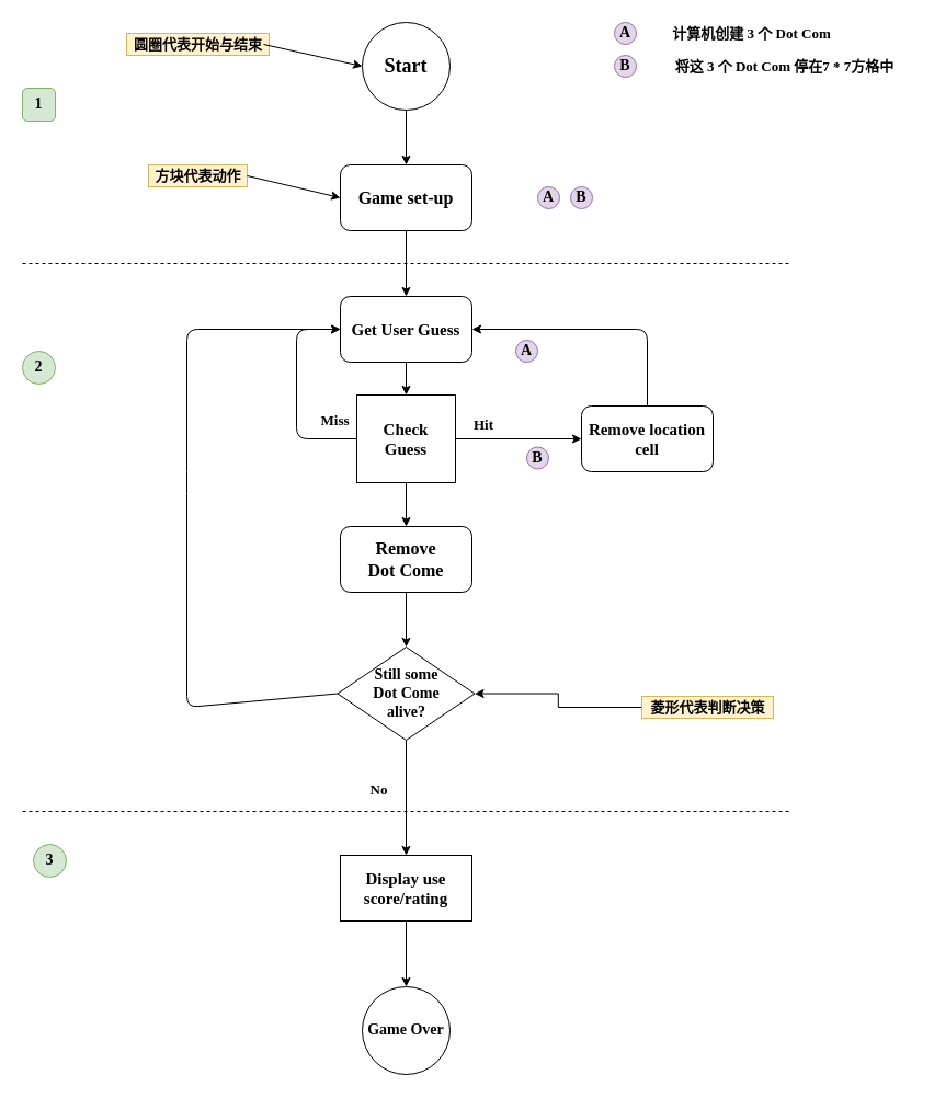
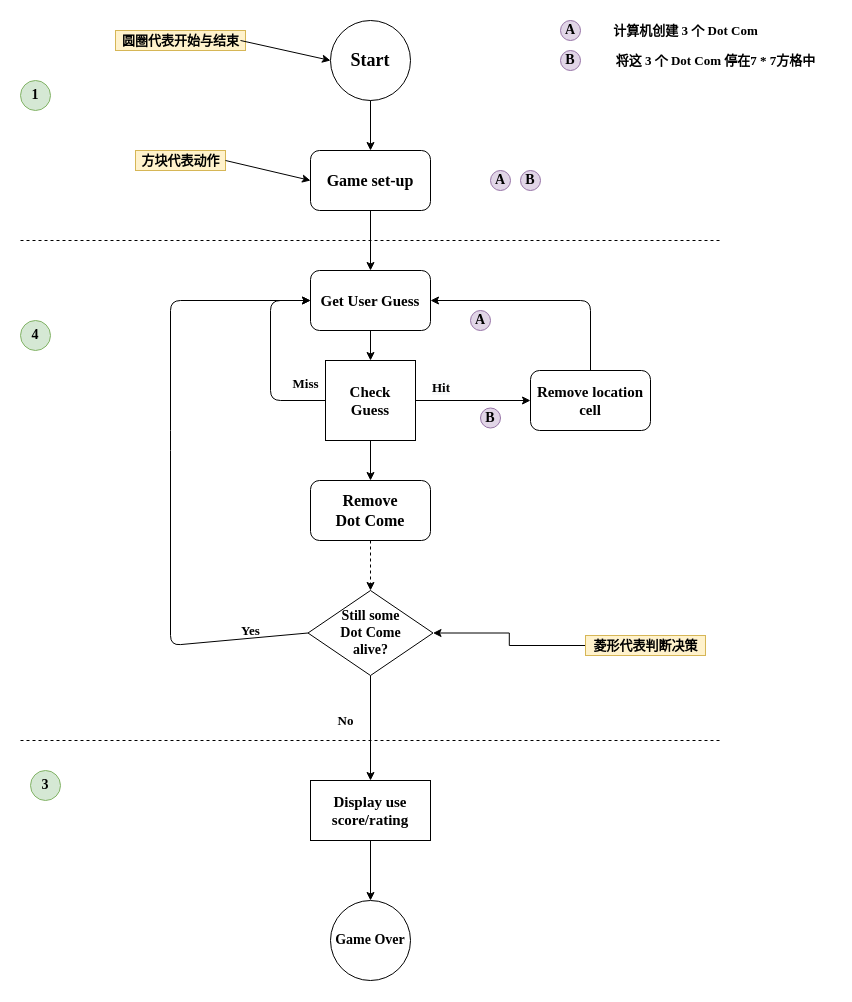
  <mxCell id="0" />
  <mxCell id="1" parent="0" />
  <mxCell id="2" value="&lt;b&gt;&lt;font face=&quot;Comic Sans MS&quot; style=&quot;font-size: 18px&quot;&gt;Start&lt;/font&gt;&lt;/b&gt;" style="ellipse;whiteSpace=wrap;html=1;aspect=fixed;" vertex="1" parent="1"><mxGeometry x="330" y="20" width="80" height="80" as="geometry" /></mxCell>
  <mxCell id="3" value="&lt;b&gt;&lt;font face=&quot;Comic Sans MS&quot; style=&quot;font-size: 16px&quot;&gt;Game set-up&lt;/font&gt;&lt;/b&gt;" style="rounded=1;whiteSpace=wrap;html=1;" vertex="1" parent="1"><mxGeometry x="310" y="150" width="120" height="60" as="geometry" /></mxCell>
  <mxCell id="4" value="" style="endArrow=classic;html=1;" edge="1" parent="1" target="3"><mxGeometry width="50" height="50" relative="1" as="geometry"><mxPoint x="370" y="100" as="sourcePoint" /><mxPoint x="420" y="50" as="targetPoint" /></mxGeometry></mxCell>
  <mxCell id="5" value="&lt;font style=&quot;font-size: 13px&quot; face=&quot;Georgia&quot;&gt;&lt;b&gt;圆圈代表开始与结束&lt;/b&gt;&lt;/font&gt;" style="text;html=1;align=center;verticalAlign=middle;resizable=0;points=[];autosize=1;fillColor=#fff2cc;strokeColor=#d6b656;" vertex="1" parent="1"><mxGeometry x="115" y="30" width="130" height="20" as="geometry" /></mxCell>
  <mxCell id="6" value="" style="endArrow=classic;html=1;entryX=0;entryY=0.5;entryDx=0;entryDy=0;" edge="1" parent="1" target="2"><mxGeometry width="50" height="50" relative="1" as="geometry"><mxPoint x="240" y="40" as="sourcePoint" /><mxPoint x="290" y="-10" as="targetPoint" /></mxGeometry></mxCell>
  <mxCell id="7" value="方块代表动作" style="text;html=1;align=center;verticalAlign=middle;resizable=0;points=[];autosize=1;fillColor=#fff2cc;strokeColor=#d6b656;fontFamily=Georgia;fontStyle=1;fontSize=13;" vertex="1" parent="1"><mxGeometry x="135" y="150" width="90" height="20" as="geometry" /></mxCell>
  <mxCell id="8" value="" style="endArrow=classic;html=1;fontFamily=Georgia;fontSize=13;entryX=0;entryY=0.5;entryDx=0;entryDy=0;" edge="1" parent="1" target="3"><mxGeometry width="50" height="50" relative="1" as="geometry"><mxPoint x="225" y="160" as="sourcePoint" /><mxPoint x="275" y="110" as="targetPoint" /></mxGeometry></mxCell>
  <mxCell id="9" value="" style="endArrow=none;dashed=1;html=1;fontFamily=Georgia;fontSize=13;fontStyle=1" edge="1" parent="1"><mxGeometry width="50" height="50" relative="1" as="geometry"><mxPoint x="20" y="240" as="sourcePoint" /><mxPoint x="720" y="240" as="targetPoint" /></mxGeometry></mxCell>
  <mxCell id="10" value="&lt;font face=&quot;Comic Sans MS&quot; size=&quot;1&quot;&gt;&lt;b style=&quot;font-size: 15px&quot;&gt;Get User Guess&lt;/b&gt;&lt;/font&gt;" style="rounded=1;whiteSpace=wrap;html=1;fontFamily=Georgia;fontSize=13;" vertex="1" parent="1"><mxGeometry x="310" y="270" width="120" height="60" as="geometry" /></mxCell>
  <mxCell id="11" value="" style="endArrow=classic;html=1;fontFamily=Georgia;fontSize=13;exitX=0.5;exitY=1;exitDx=0;exitDy=0;entryX=0.5;entryY=0;entryDx=0;entryDy=0;" edge="1" parent="1" source="3" target="10"><mxGeometry width="50" height="50" relative="1" as="geometry"><mxPoint x="390" y="340" as="sourcePoint" /><mxPoint x="440" y="290" as="targetPoint" /></mxGeometry></mxCell>
  <mxCell id="12" value="" style="edgeStyle=orthogonalEdgeStyle;rounded=0;orthogonalLoop=1;jettySize=auto;html=1;fontFamily=Georgia;fontSize=13;" edge="1" parent="1" source="13" target="31"><mxGeometry relative="1" as="geometry" /></mxCell>
  <mxCell id="13" value="&lt;font face=&quot;Comic Sans MS&quot; style=&quot;font-size: 15px&quot;&gt;&lt;b&gt;Check&lt;br&gt;Guess&lt;/b&gt;&lt;/font&gt;" style="whiteSpace=wrap;html=1;fontFamily=Georgia;fontSize=13;rounded=0;" vertex="1" parent="1"><mxGeometry x="325" y="360" width="90" height="80" as="geometry" /></mxCell>
  <mxCell id="14" value="" style="endArrow=classic;html=1;fontFamily=Georgia;fontSize=13;exitX=0.5;exitY=1;exitDx=0;exitDy=0;entryX=0.5;entryY=0;entryDx=0;entryDy=0;" edge="1" parent="1" source="10" target="13"><mxGeometry width="50" height="50" relative="1" as="geometry"><mxPoint x="390" y="490" as="sourcePoint" /><mxPoint x="440" y="440" as="targetPoint" /></mxGeometry></mxCell>
  <mxCell id="15" value="&lt;font face=&quot;Comic Sans MS&quot; size=&quot;1&quot;&gt;&lt;b style=&quot;font-size: 14px&quot;&gt;A&lt;/b&gt;&lt;/font&gt;" style="ellipse;whiteSpace=wrap;html=1;aspect=fixed;fontFamily=Georgia;fontSize=13;fillColor=#e1d5e7;strokeColor=#9673a6;" vertex="1" parent="1"><mxGeometry x="490" y="170" width="20" height="20" as="geometry" /></mxCell>
  <mxCell id="16" value="&lt;font face=&quot;Comic Sans MS&quot; size=&quot;1&quot;&gt;&lt;b style=&quot;font-size: 14px&quot;&gt;B&lt;/b&gt;&lt;/font&gt;" style="ellipse;whiteSpace=wrap;html=1;aspect=fixed;fontFamily=Georgia;fontSize=13;fillColor=#e1d5e7;strokeColor=#9673a6;" vertex="1" parent="1"><mxGeometry x="520" y="170" width="20" height="20" as="geometry" /></mxCell>
  <mxCell id="17" value="&lt;font face=&quot;Comic Sans MS&quot; size=&quot;1&quot;&gt;&lt;b style=&quot;font-size: 14px&quot;&gt;A&lt;/b&gt;&lt;/font&gt;" style="ellipse;whiteSpace=wrap;html=1;aspect=fixed;fontFamily=Georgia;fontSize=13;fillColor=#e1d5e7;strokeColor=#9673a6;" vertex="1" parent="1"><mxGeometry x="560" y="20" width="20" height="20" as="geometry" /></mxCell>
  <mxCell id="18" value="&lt;b&gt;计算机创建 3 个 Dot Com&lt;/b&gt;" style="text;html=1;align=center;verticalAlign=middle;resizable=0;points=[];autosize=1;fontSize=13;fontFamily=Georgia;" vertex="1" parent="1"><mxGeometry x="600" y="20" width="170" height="20" as="geometry" /></mxCell>
  <mxCell id="19" value="&lt;b&gt;将这 3 个 Dot Com 停在7 * 7方格中&lt;/b&gt;" style="text;html=1;align=center;verticalAlign=middle;resizable=0;points=[];autosize=1;fontSize=13;fontFamily=Georgia;" vertex="1" parent="1"><mxGeometry x="600" y="50" width="230" height="20" as="geometry" /></mxCell>
  <mxCell id="20" value="&lt;font face=&quot;Comic Sans MS&quot; size=&quot;1&quot;&gt;&lt;b style=&quot;font-size: 14px&quot;&gt;B&lt;/b&gt;&lt;/font&gt;" style="ellipse;whiteSpace=wrap;html=1;aspect=fixed;fontFamily=Georgia;fontSize=13;fillColor=#e1d5e7;strokeColor=#9673a6;" vertex="1" parent="1"><mxGeometry x="560" y="50" width="20" height="20" as="geometry" /></mxCell>
  <mxCell id="21" value="&lt;font face=&quot;Comic Sans MS&quot; style=&quot;font-size: 15px&quot;&gt;&lt;b&gt;Remove location cell&lt;/b&gt;&lt;/font&gt;" style="rounded=1;whiteSpace=wrap;html=1;fontFamily=Georgia;fontSize=13;" vertex="1" parent="1"><mxGeometry x="530" y="370" width="120" height="60" as="geometry" /></mxCell>
  <mxCell id="22" value="" style="endArrow=classic;html=1;fontFamily=Georgia;fontSize=13;exitX=1;exitY=0.5;exitDx=0;exitDy=0;entryX=0;entryY=0.5;entryDx=0;entryDy=0;" edge="1" parent="1" source="13" target="21"><mxGeometry width="50" height="50" relative="1" as="geometry"><mxPoint x="400" y="590" as="sourcePoint" /><mxPoint x="450" y="540" as="targetPoint" /></mxGeometry></mxCell>
  <mxCell id="23" value="" style="endArrow=classic;html=1;fontFamily=Georgia;fontSize=13;exitX=0.5;exitY=0;exitDx=0;exitDy=0;entryX=1;entryY=0.5;entryDx=0;entryDy=0;" edge="1" parent="1" source="21" target="10"><mxGeometry width="50" height="50" relative="1" as="geometry"><mxPoint x="400" y="590" as="sourcePoint" /><mxPoint x="450" y="540" as="targetPoint" /><Array as="points"><mxPoint x="590" y="300" /></Array></mxGeometry></mxCell>
  <mxCell id="24" value="&lt;font face=&quot;Comic Sans MS&quot; size=&quot;1&quot;&gt;&lt;b style=&quot;font-size: 14px&quot;&gt;A&lt;/b&gt;&lt;/font&gt;" style="ellipse;whiteSpace=wrap;html=1;aspect=fixed;fontFamily=Georgia;fontSize=13;fillColor=#e1d5e7;strokeColor=#9673a6;" vertex="1" parent="1"><mxGeometry x="470" y="310" width="20" height="20" as="geometry" /></mxCell>
- <mxCell id="25" value="&lt;font face=&quot;Comic Sans MS&quot;&gt;&lt;span style=&quot;font-size: 14px&quot;&gt;&lt;b&gt;1&lt;/b&gt;&lt;/span&gt;&lt;/font&gt;" style="whiteSpace=wrap;html=1;aspect=fixed;fontFamily=Georgia;fontSize=13;fillColor=#d5e8d4;strokeColor=#82b366;rounded=1;" vertex="1" parent="1"><mxGeometry x="20" y="80" width="30" height="30" as="geometry" /></mxCell>
- <mxCell id="26" value="&lt;font face=&quot;Comic Sans MS&quot;&gt;&lt;span style=&quot;font-size: 14px&quot;&gt;&lt;b&gt;2&lt;/b&gt;&lt;/span&gt;&lt;/font&gt;" style="ellipse;whiteSpace=wrap;html=1;aspect=fixed;fontFamily=Georgia;fontSize=13;fillColor=#d5e8d4;strokeColor=#82b366;" vertex="1" parent="1"><mxGeometry x="20" y="320" width="30" height="30" as="geometry" /></mxCell>
+ <mxCell id="25" value="&lt;font face=&quot;Comic Sans MS&quot;&gt;&lt;span style=&quot;font-size: 14px&quot;&gt;&lt;b&gt;1&lt;/b&gt;&lt;/span&gt;&lt;/font&gt;" style="ellipse;whiteSpace=wrap;html=1;aspect=fixed;fontFamily=Georgia;fontSize=13;fillColor=#d5e8d4;strokeColor=#82b366;" vertex="1" parent="1"><mxGeometry x="20" y="80" width="30" height="30" as="geometry" /></mxCell>
+ <mxCell id="26" value="&lt;font face=&quot;Comic Sans MS&quot;&gt;&lt;span style=&quot;font-size: 14px&quot;&gt;&lt;b&gt;4&lt;/b&gt;&lt;/span&gt;&lt;/font&gt;" style="ellipse;whiteSpace=wrap;html=1;aspect=fixed;fontFamily=Georgia;fontSize=13;fillColor=#d5e8d4;strokeColor=#82b366;" vertex="1" parent="1"><mxGeometry x="20" y="320" width="30" height="30" as="geometry" /></mxCell>
  <mxCell id="27" value="" style="endArrow=classic;html=1;fontFamily=Georgia;fontSize=13;exitX=0;exitY=0.5;exitDx=0;exitDy=0;entryX=0;entryY=0.5;entryDx=0;entryDy=0;" edge="1" parent="1" source="13" target="10"><mxGeometry width="50" height="50" relative="1" as="geometry"><mxPoint x="400" y="290" as="sourcePoint" /><mxPoint x="450" y="240" as="targetPoint" /><Array as="points"><mxPoint x="270" y="400" /><mxPoint x="270" y="300" /></Array></mxGeometry></mxCell>
  <mxCell id="28" value="&lt;b style=&quot;font-family: &amp;#34;comic sans ms&amp;#34;&quot;&gt;Miss&lt;/b&gt;" style="text;html=1;align=center;verticalAlign=middle;resizable=0;points=[];autosize=1;fontSize=13;fontFamily=Georgia;" vertex="1" parent="1"><mxGeometry x="285" y="372.5" width="40" height="20" as="geometry" /></mxCell>
  <mxCell id="29" value="&lt;b style=&quot;color: rgb(0 , 0 , 0) ; font-family: &amp;#34;comic sans ms&amp;#34; ; font-size: 13px ; font-style: normal ; letter-spacing: normal ; text-align: center ; text-indent: 0px ; text-transform: none ; word-spacing: 0px ; background-color: rgb(248 , 249 , 250)&quot;&gt;Hit&lt;/b&gt;" style="text;whiteSpace=wrap;html=1;fontSize=13;fontFamily=Georgia;" vertex="1" parent="1"><mxGeometry x="430" y="372.5" width="30" height="35" as="geometry" /></mxCell>
- <mxCell id="30" value="" style="edgeStyle=orthogonalEdgeStyle;rounded=0;orthogonalLoop=1;jettySize=auto;html=1;fontFamily=Georgia;fontSize=13;" edge="1" parent="1" source="31" target="33"><mxGeometry relative="1" as="geometry" /></mxCell>
+ <mxCell id="30" value="" style="edgeStyle=orthogonalEdgeStyle;rounded=0;orthogonalLoop=1;jettySize=auto;html=1;fontFamily=Georgia;fontSize=13;dashed=1;" edge="1" parent="1" source="31" target="33"><mxGeometry relative="1" as="geometry" /></mxCell>
  <mxCell id="31" value="&lt;font face=&quot;Comic Sans MS&quot; style=&quot;font-size: 16px&quot;&gt;&lt;b&gt;Remove&lt;br&gt;Dot Come&lt;/b&gt;&lt;/font&gt;" style="rounded=1;whiteSpace=wrap;html=1;fontFamily=Georgia;fontSize=13;" vertex="1" parent="1"><mxGeometry x="310" y="480" width="120" height="60" as="geometry" /></mxCell>
  <mxCell id="32" value="" style="edgeStyle=orthogonalEdgeStyle;rounded=0;orthogonalLoop=1;jettySize=auto;html=1;fontFamily=Georgia;fontSize=13;" edge="1" parent="1" source="33" target="39"><mxGeometry relative="1" as="geometry" /></mxCell>
  <mxCell id="33" value="&lt;font face=&quot;Comic Sans MS&quot; style=&quot;font-size: 14px&quot;&gt;&lt;b&gt;Still some&lt;br&gt;Dot Come&lt;br&gt;alive?&lt;/b&gt;&lt;/font&gt;" style="rhombus;whiteSpace=wrap;html=1;fontFamily=Georgia;fontSize=13;" vertex="1" parent="1"><mxGeometry x="307.5" y="590" width="125" height="85" as="geometry" /></mxCell>
  <mxCell id="34" value="" style="edgeStyle=orthogonalEdgeStyle;rounded=0;orthogonalLoop=1;jettySize=auto;html=1;fontFamily=Georgia;fontSize=13;entryX=1;entryY=0.5;entryDx=0;entryDy=0;" edge="1" parent="1" source="35" target="33"><mxGeometry relative="1" as="geometry"><mxPoint x="505" y="645" as="targetPoint" /></mxGeometry></mxCell>
  <mxCell id="35" value="&lt;font face=&quot;Georgia&quot;&gt;&lt;span style=&quot;font-size: 13px&quot;&gt;&lt;b&gt;菱形代表判断决策&lt;/b&gt;&lt;/span&gt;&lt;/font&gt;" style="text;html=1;align=center;verticalAlign=middle;resizable=0;points=[];autosize=1;fillColor=#fff2cc;strokeColor=#d6b656;" vertex="1" parent="1"><mxGeometry x="585" y="635" width="120" height="20" as="geometry" /></mxCell>
  <mxCell id="36" value="" style="endArrow=classic;html=1;fontFamily=Georgia;fontSize=13;exitX=0;exitY=0.5;exitDx=0;exitDy=0;entryX=0;entryY=0.5;entryDx=0;entryDy=0;" edge="1" parent="1" source="33" target="10"><mxGeometry width="50" height="50" relative="1" as="geometry"><mxPoint x="430" y="580" as="sourcePoint" /><mxPoint x="480" y="530" as="targetPoint" /><Array as="points"><mxPoint x="170" y="645" /><mxPoint x="170" y="440" /><mxPoint x="170" y="300" /></Array></mxGeometry></mxCell>
+ <mxCell id="37" value="&lt;font face=&quot;Comic Sans MS&quot;&gt;&lt;b&gt;Yes&lt;/b&gt;&lt;/font&gt;" style="text;html=1;align=center;verticalAlign=middle;resizable=0;points=[];autosize=1;fontSize=13;fontFamily=Georgia;" vertex="1" parent="1"><mxGeometry x="230" y="620" width="40" height="20" as="geometry" /></mxCell>
  <mxCell id="38" value="" style="edgeStyle=orthogonalEdgeStyle;rounded=0;orthogonalLoop=1;jettySize=auto;html=1;fontFamily=Georgia;fontSize=13;" edge="1" parent="1" source="39" target="44"><mxGeometry relative="1" as="geometry" /></mxCell>
  <mxCell id="39" value="&lt;font face=&quot;Comic Sans MS&quot; style=&quot;font-size: 15px&quot;&gt;&lt;b&gt;Display use&lt;br&gt;score/rating&lt;/b&gt;&lt;/font&gt;" style="whiteSpace=wrap;html=1;fontFamily=Georgia;fontSize=13;rounded=0;" vertex="1" parent="1"><mxGeometry x="310" y="780" width="120" height="60" as="geometry" /></mxCell>
  <mxCell id="40" value="" style="endArrow=none;dashed=1;html=1;fontFamily=Georgia;fontSize=13;fontStyle=1" edge="1" parent="1"><mxGeometry width="50" height="50" relative="1" as="geometry"><mxPoint x="20" y="740" as="sourcePoint" /><mxPoint x="720" y="740" as="targetPoint" /></mxGeometry></mxCell>
  <mxCell id="41" value="&lt;font face=&quot;Comic Sans MS&quot; size=&quot;1&quot;&gt;&lt;b style=&quot;font-size: 13px&quot;&gt;No&lt;/b&gt;&lt;/font&gt;" style="text;html=1;align=center;verticalAlign=middle;resizable=0;points=[];autosize=1;fontSize=13;fontFamily=Georgia;" vertex="1" parent="1"><mxGeometry x="330" y="710" width="30" height="20" as="geometry" /></mxCell>
  <mxCell id="42" value="&lt;font face=&quot;Comic Sans MS&quot; size=&quot;1&quot;&gt;&lt;b style=&quot;font-size: 14px&quot;&gt;B&lt;/b&gt;&lt;/font&gt;" style="ellipse;whiteSpace=wrap;html=1;aspect=fixed;fontFamily=Georgia;fontSize=13;fillColor=#e1d5e7;strokeColor=#9673a6;" vertex="1" parent="1"><mxGeometry x="480" y="407.5" width="20" height="20" as="geometry" /></mxCell>
  <mxCell id="43" value="&lt;font face=&quot;Comic Sans MS&quot;&gt;&lt;span style=&quot;font-size: 14px&quot;&gt;&lt;b&gt;3&lt;/b&gt;&lt;/span&gt;&lt;/font&gt;" style="ellipse;whiteSpace=wrap;html=1;aspect=fixed;fontFamily=Georgia;fontSize=13;fillColor=#d5e8d4;strokeColor=#82b366;" vertex="1" parent="1"><mxGeometry x="30" y="770" width="30" height="30" as="geometry" /></mxCell>
  <mxCell id="44" value="&lt;font face=&quot;Comic Sans MS&quot; size=&quot;1&quot;&gt;&lt;b style=&quot;font-size: 14px&quot;&gt;Game Over&lt;/b&gt;&lt;/font&gt;" style="ellipse;whiteSpace=wrap;html=1;aspect=fixed;fontFamily=Georgia;fontSize=13;" vertex="1" parent="1"><mxGeometry x="330" y="900" width="80" height="80" as="geometry" /></mxCell>
